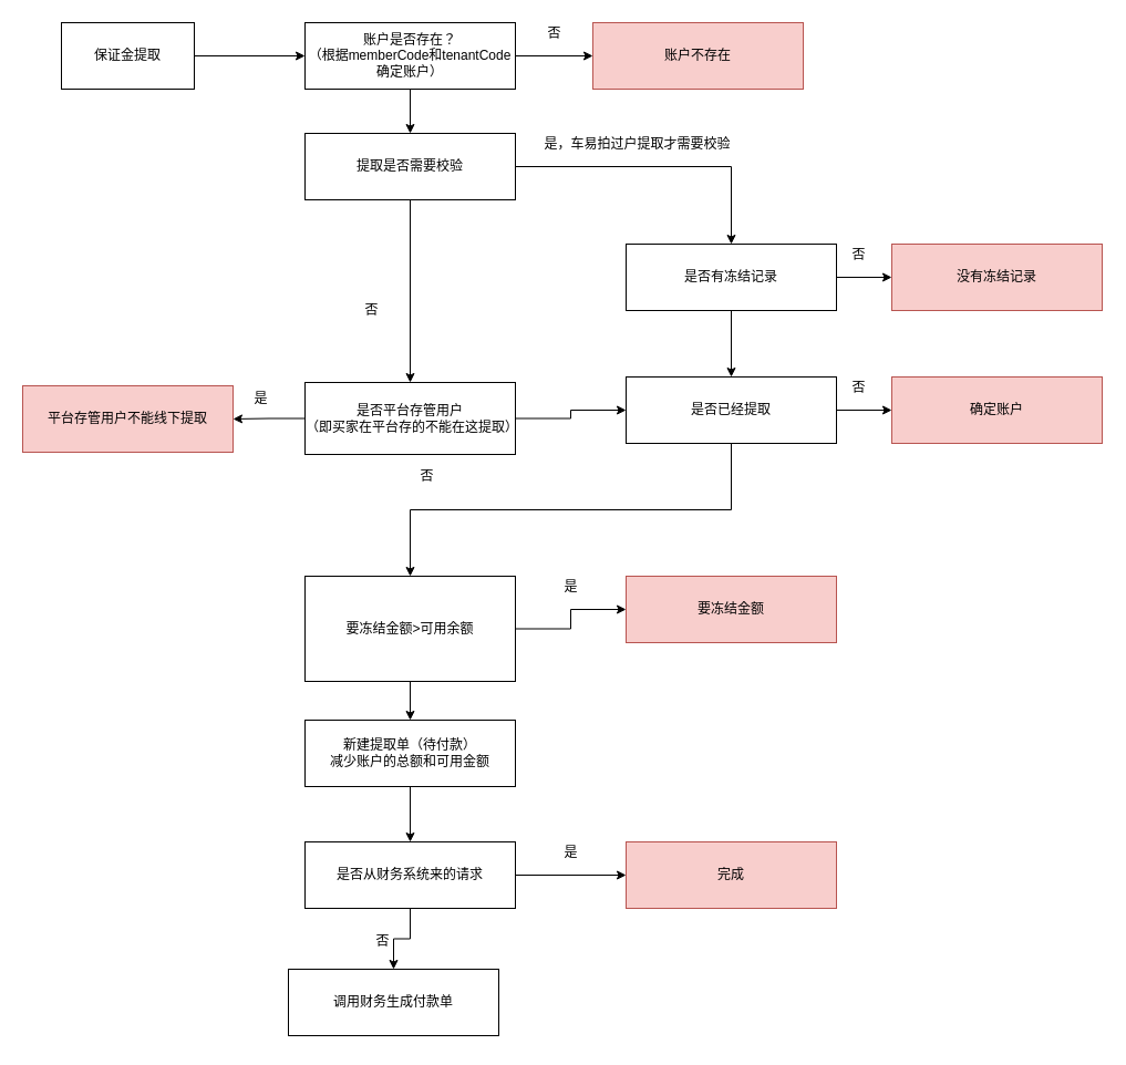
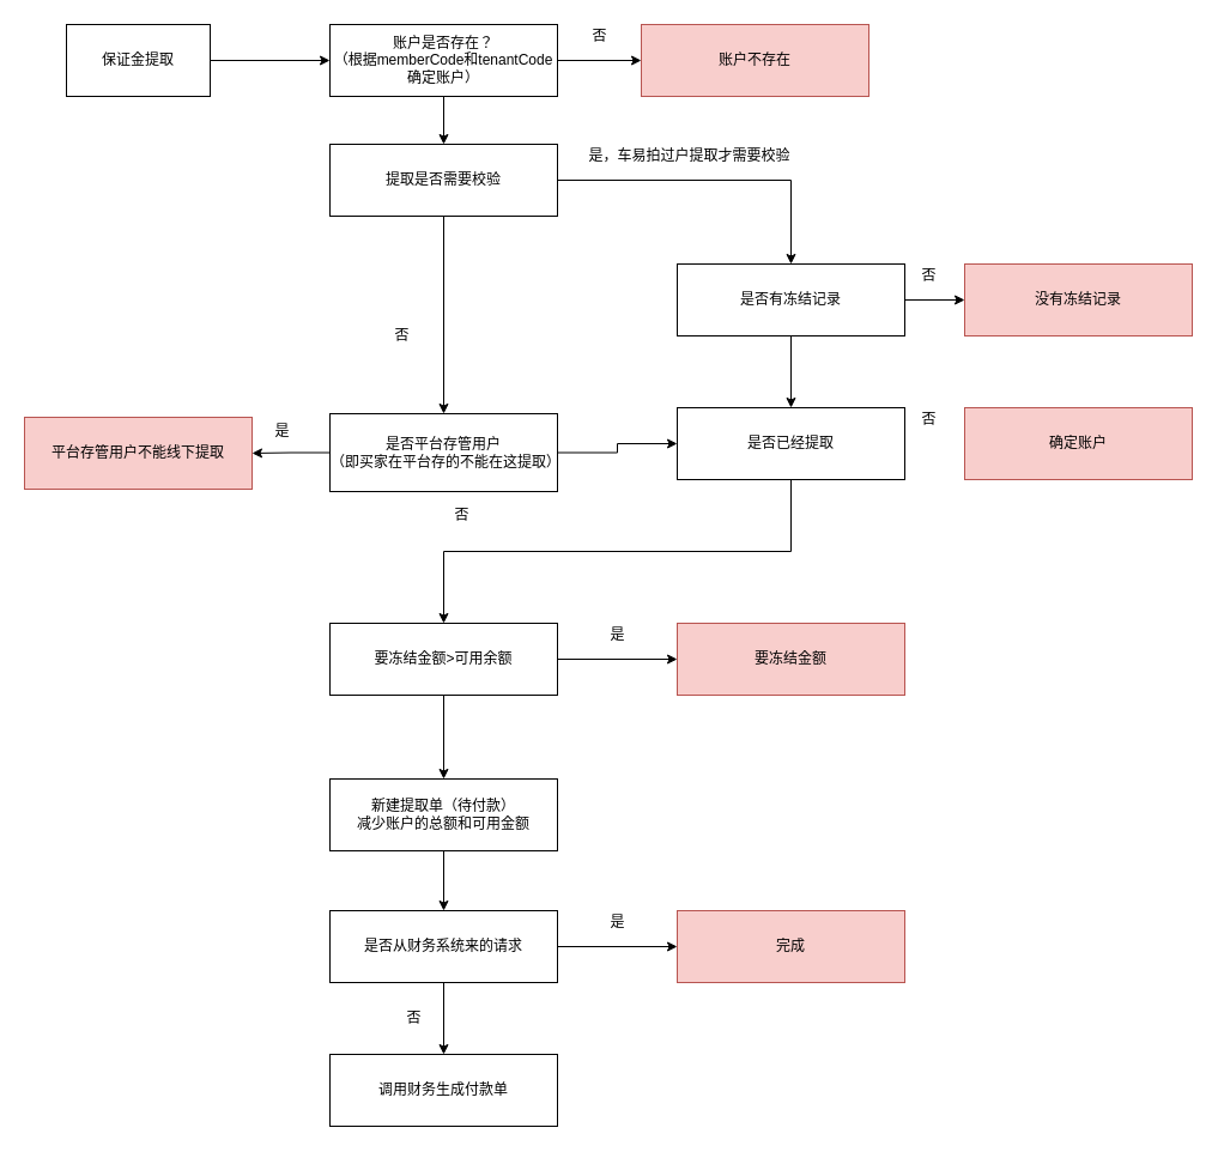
  <mxCell id="0" />
  <mxCell id="1" parent="0" />
  <mxCell id="2" style="edgeStyle=orthogonalEdgeStyle;rounded=0;orthogonalLoop=1;jettySize=auto;html=1;exitX=1;exitY=0.5;exitDx=0;exitDy=0;entryX=0;entryY=0.5;entryDx=0;entryDy=0;" edge="1" parent="1" source="3" target="6"><mxGeometry relative="1" as="geometry" /></mxCell>
  <mxCell id="3" value="保证金提取" style="rounded=0;whiteSpace=wrap;html=1;" vertex="1" parent="1"><mxGeometry x="55" y="20" width="120" height="60" as="geometry" /></mxCell>
  <mxCell id="4" style="edgeStyle=orthogonalEdgeStyle;rounded=0;orthogonalLoop=1;jettySize=auto;html=1;exitX=1;exitY=0.5;exitDx=0;exitDy=0;entryX=0;entryY=0.5;entryDx=0;entryDy=0;" edge="1" parent="1" source="6" target="7"><mxGeometry relative="1" as="geometry" /></mxCell>
  <mxCell id="5" style="edgeStyle=orthogonalEdgeStyle;rounded=0;orthogonalLoop=1;jettySize=auto;html=1;exitX=0.5;exitY=1;exitDx=0;exitDy=0;entryX=0.5;entryY=0;entryDx=0;entryDy=0;" edge="1" parent="1" source="6" target="11"><mxGeometry relative="1" as="geometry" /></mxCell>
  <mxCell id="6" value="账户是否存在？&lt;br&gt;（根据memberCode和tenantCode&lt;br&gt;确定账户）" style="rounded=0;whiteSpace=wrap;html=1;" vertex="1" parent="1"><mxGeometry x="275" y="20" width="190" height="60" as="geometry" /></mxCell>
  <mxCell id="7" value="账户不存在" style="rounded=0;whiteSpace=wrap;html=1;fillColor=#f8cecc;strokeColor=#b85450;" vertex="1" parent="1"><mxGeometry x="535" y="20" width="190" height="60" as="geometry" /></mxCell>
  <mxCell id="8" value="否" style="text;html=1;align=center;verticalAlign=middle;resizable=0;points=[];autosize=1;strokeColor=none;fillColor=none;" vertex="1" parent="1"><mxGeometry x="485" y="20" width="30" height="20" as="geometry" /></mxCell>
  <mxCell id="9" style="edgeStyle=orthogonalEdgeStyle;rounded=0;orthogonalLoop=1;jettySize=auto;html=1;exitX=1;exitY=0.5;exitDx=0;exitDy=0;" edge="1" parent="1" source="11" target="14"><mxGeometry relative="1" as="geometry" /></mxCell>
  <mxCell id="10" style="edgeStyle=orthogonalEdgeStyle;rounded=0;orthogonalLoop=1;jettySize=auto;html=1;entryX=0.5;entryY=0;entryDx=0;entryDy=0;" edge="1" parent="1" source="11" target="40"><mxGeometry relative="1" as="geometry"><mxPoint x="370" y="240" as="targetPoint" /></mxGeometry></mxCell>
  <mxCell id="11" value="提取是否需要校验" style="rounded=0;whiteSpace=wrap;html=1;" vertex="1" parent="1"><mxGeometry x="275" y="120" width="190" height="60" as="geometry" /></mxCell>
  <mxCell id="12" style="edgeStyle=orthogonalEdgeStyle;rounded=0;orthogonalLoop=1;jettySize=auto;html=1;exitX=1;exitY=0.5;exitDx=0;exitDy=0;entryX=0;entryY=0.5;entryDx=0;entryDy=0;" edge="1" parent="1" source="14" target="33"><mxGeometry relative="1" as="geometry" /></mxCell>
  <mxCell id="13" style="edgeStyle=orthogonalEdgeStyle;rounded=0;orthogonalLoop=1;jettySize=auto;html=1;exitX=0.5;exitY=1;exitDx=0;exitDy=0;entryX=0.5;entryY=0;entryDx=0;entryDy=0;" edge="1" parent="1" source="14" target="32"><mxGeometry relative="1" as="geometry" /></mxCell>
  <mxCell id="14" value="是否有冻结记录" style="rounded=0;whiteSpace=wrap;html=1;" vertex="1" parent="1"><mxGeometry x="565" y="220" width="190" height="60" as="geometry" /></mxCell>
  <mxCell id="15" value="是，车易拍过户提取才需要校验" style="text;html=1;align=center;verticalAlign=middle;resizable=0;points=[];autosize=1;strokeColor=none;fillColor=none;" vertex="1" parent="1"><mxGeometry x="485" y="120" width="180" height="20" as="geometry" /></mxCell>
  <mxCell id="16" style="edgeStyle=orthogonalEdgeStyle;rounded=0;orthogonalLoop=1;jettySize=auto;html=1;exitX=1;exitY=0.5;exitDx=0;exitDy=0;entryX=0;entryY=0.5;entryDx=0;entryDy=0;" edge="1" parent="1" source="18" target="19"><mxGeometry relative="1" as="geometry" /></mxCell>
  <mxCell id="17" style="edgeStyle=orthogonalEdgeStyle;rounded=0;orthogonalLoop=1;jettySize=auto;html=1;exitX=0.5;exitY=1;exitDx=0;exitDy=0;entryX=0.5;entryY=0;entryDx=0;entryDy=0;" edge="1" parent="1" source="18" target="22"><mxGeometry relative="1" as="geometry" /></mxCell>
- <mxCell id="18" value="要冻结金额&amp;gt;可用余额" style="rounded=0;whiteSpace=wrap;html=1;" vertex="1" parent="1"><mxGeometry x="275" y="520" width="190" height="95" as="geometry" /></mxCell>
+ <mxCell id="18" value="要冻结金额&amp;gt;可用余额" style="rounded=0;whiteSpace=wrap;html=1;" vertex="1" parent="1"><mxGeometry x="275" y="520" width="190" height="60" as="geometry" /></mxCell>
  <mxCell id="19" value="要冻结金额" style="rounded=0;whiteSpace=wrap;html=1;fillColor=#f8cecc;strokeColor=#b85450;" vertex="1" parent="1"><mxGeometry x="565" y="520" width="190" height="60" as="geometry" /></mxCell>
  <mxCell id="20" value="是" style="text;html=1;align=center;verticalAlign=middle;resizable=0;points=[];autosize=1;strokeColor=none;fillColor=none;" vertex="1" parent="1"><mxGeometry x="500" y="520" width="30" height="20" as="geometry" /></mxCell>
  <mxCell id="21" style="edgeStyle=orthogonalEdgeStyle;rounded=0;orthogonalLoop=1;jettySize=auto;html=1;exitX=0.5;exitY=1;exitDx=0;exitDy=0;entryX=0.5;entryY=0;entryDx=0;entryDy=0;" edge="1" parent="1" source="22" target="25"><mxGeometry relative="1" as="geometry" /></mxCell>
  <mxCell id="22" value="新建提取单（待付款）&lt;br&gt;减少账户的总额和可用金额" style="rounded=0;whiteSpace=wrap;html=1;" vertex="1" parent="1"><mxGeometry x="275" y="650" width="190" height="60" as="geometry" /></mxCell>
  <mxCell id="23" style="edgeStyle=orthogonalEdgeStyle;rounded=0;orthogonalLoop=1;jettySize=auto;html=1;exitX=1;exitY=0.5;exitDx=0;exitDy=0;entryX=0;entryY=0.5;entryDx=0;entryDy=0;" edge="1" parent="1" source="25" target="26"><mxGeometry relative="1" as="geometry" /></mxCell>
  <mxCell id="24" value="" style="edgeStyle=orthogonalEdgeStyle;rounded=0;orthogonalLoop=1;jettySize=auto;html=1;" edge="1" parent="1" source="25" target="28"><mxGeometry relative="1" as="geometry" /></mxCell>
  <mxCell id="25" value="是否从财务系统来的请求" style="rounded=0;whiteSpace=wrap;html=1;" vertex="1" parent="1"><mxGeometry x="275" y="760" width="190" height="60" as="geometry" /></mxCell>
  <mxCell id="26" value="完成" style="rounded=0;whiteSpace=wrap;html=1;fillColor=#f8cecc;strokeColor=#b85450;" vertex="1" parent="1"><mxGeometry x="565" y="760" width="190" height="60" as="geometry" /></mxCell>
  <mxCell id="27" value="是" style="text;html=1;align=center;verticalAlign=middle;resizable=0;points=[];autosize=1;strokeColor=none;fillColor=none;" vertex="1" parent="1"><mxGeometry x="500" y="760" width="30" height="20" as="geometry" /></mxCell>
- <mxCell id="28" value="调用财务生成付款单" style="rounded=0;whiteSpace=wrap;html=1;" vertex="1" parent="1"><mxGeometry x="260" y="875" width="190" height="60" as="geometry" /></mxCell>
+ <mxCell id="28" value="调用财务生成付款单" style="rounded=0;whiteSpace=wrap;html=1;" vertex="1" parent="1"><mxGeometry x="275" y="880" width="190" height="60" as="geometry" /></mxCell>
  <mxCell id="29" value="否" style="text;html=1;align=center;verticalAlign=middle;resizable=0;points=[];autosize=1;strokeColor=none;fillColor=none;" vertex="1" parent="1"><mxGeometry x="330" y="840" width="30" height="20" as="geometry" /></mxCell>
- <mxCell id="30" style="edgeStyle=orthogonalEdgeStyle;rounded=0;orthogonalLoop=1;jettySize=auto;html=1;exitX=1;exitY=0.5;exitDx=0;exitDy=0;entryX=0;entryY=0.5;entryDx=0;entryDy=0;" edge="1" parent="1" source="32" target="34"><mxGeometry relative="1" as="geometry" /></mxCell>
  <mxCell id="31" style="edgeStyle=orthogonalEdgeStyle;rounded=0;orthogonalLoop=1;jettySize=auto;html=1;exitX=0.5;exitY=1;exitDx=0;exitDy=0;entryX=0.5;entryY=0;entryDx=0;entryDy=0;" edge="1" parent="1" source="32" target="18"><mxGeometry relative="1" as="geometry" /></mxCell>
  <mxCell id="32" value="是否已经提取" style="rounded=0;whiteSpace=wrap;html=1;" vertex="1" parent="1"><mxGeometry x="565" y="340" width="190" height="60" as="geometry" /></mxCell>
  <mxCell id="33" value="没有冻结记录" style="rounded=0;whiteSpace=wrap;html=1;fillColor=#f8cecc;strokeColor=#b85450;" vertex="1" parent="1"><mxGeometry x="805" y="220" width="190" height="60" as="geometry" /></mxCell>
  <mxCell id="34" value="确定账户" style="rounded=0;whiteSpace=wrap;html=1;fillColor=#f8cecc;strokeColor=#b85450;" vertex="1" parent="1"><mxGeometry x="805" y="340" width="190" height="60" as="geometry" /></mxCell>
  <mxCell id="35" value="否" style="text;html=1;align=center;verticalAlign=middle;resizable=0;points=[];autosize=1;strokeColor=none;fillColor=none;" vertex="1" parent="1"><mxGeometry x="760" y="220" width="30" height="20" as="geometry" /></mxCell>
  <mxCell id="36" value="否" style="text;html=1;align=center;verticalAlign=middle;resizable=0;points=[];autosize=1;strokeColor=none;fillColor=none;" vertex="1" parent="1"><mxGeometry x="760" y="340" width="30" height="20" as="geometry" /></mxCell>
  <mxCell id="37" value="否" style="text;html=1;align=center;verticalAlign=middle;resizable=0;points=[];autosize=1;strokeColor=none;fillColor=none;" vertex="1" parent="1"><mxGeometry x="320" y="270" width="30" height="20" as="geometry" /></mxCell>
  <mxCell id="38" style="edgeStyle=orthogonalEdgeStyle;rounded=0;orthogonalLoop=1;jettySize=auto;html=1;" edge="1" parent="1" source="40" target="32"><mxGeometry relative="1" as="geometry" /></mxCell>
  <mxCell id="39" style="edgeStyle=orthogonalEdgeStyle;rounded=0;orthogonalLoop=1;jettySize=auto;html=1;exitX=0;exitY=0.5;exitDx=0;exitDy=0;entryX=1;entryY=0.5;entryDx=0;entryDy=0;" edge="1" parent="1" source="40" target="42"><mxGeometry relative="1" as="geometry" /></mxCell>
  <mxCell id="40" value="是否平台存管用户&lt;br&gt;（即买家在平台存的不能在这提取）" style="rounded=0;whiteSpace=wrap;html=1;" vertex="1" parent="1"><mxGeometry x="275" y="345" width="190" height="65" as="geometry" /></mxCell>
  <mxCell id="41" value="否" style="text;html=1;align=center;verticalAlign=middle;resizable=0;points=[];autosize=1;strokeColor=none;fillColor=none;" vertex="1" parent="1"><mxGeometry x="370" y="420" width="30" height="20" as="geometry" /></mxCell>
  <mxCell id="42" value="&lt;pre&gt;平台存管用户不能线下提取&lt;/pre&gt;" style="rounded=0;whiteSpace=wrap;html=1;fillColor=#f8cecc;strokeColor=#b85450;" vertex="1" parent="1"><mxGeometry x="20" y="348" width="190" height="60" as="geometry" /></mxCell>
  <mxCell id="43" value="是" style="text;html=1;align=center;verticalAlign=middle;resizable=0;points=[];autosize=1;strokeColor=none;fillColor=none;" vertex="1" parent="1"><mxGeometry x="220" y="350" width="30" height="20" as="geometry" /></mxCell>
